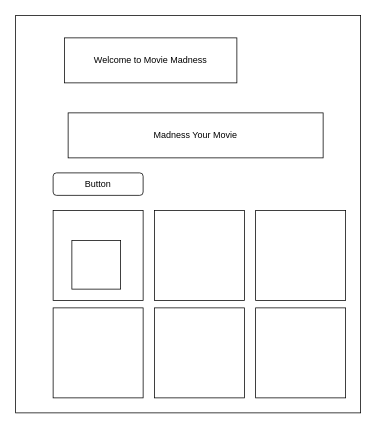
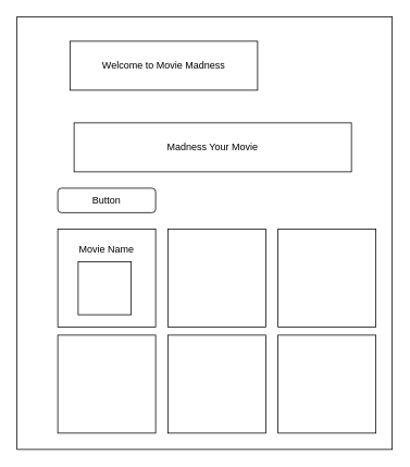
  <mxCell id="0" />
  <mxCell id="1" parent="0" />
  <mxCell id="2" value="" style="rounded=0;whiteSpace=wrap;html=1;" vertex="1" parent="1"><mxGeometry x="20" y="20" width="460" height="530" as="geometry" /></mxCell>
  <mxCell id="3" value="Madness Your Movie" style="rounded=0;whiteSpace=wrap;html=1;" vertex="1" parent="1"><mxGeometry x="90" y="150" width="340" height="60" as="geometry" /></mxCell>
  <mxCell id="4" value="Welcome to Movie Madness" style="rounded=0;whiteSpace=wrap;html=1;" vertex="1" parent="1"><mxGeometry x="85" y="50" width="230" height="60" as="geometry" /></mxCell>
  <mxCell id="5" value="Button" style="rounded=1;whiteSpace=wrap;html=1;" vertex="1" parent="1"><mxGeometry x="70" y="230" width="120" height="30" as="geometry" /></mxCell>
  <mxCell id="6" value="" style="whiteSpace=wrap;html=1;aspect=fixed;" vertex="1" parent="1"><mxGeometry x="70" y="280" width="120" height="120" as="geometry" /></mxCell>
  <mxCell id="7" value="" style="whiteSpace=wrap;html=1;aspect=fixed;" vertex="1" parent="1"><mxGeometry x="205" y="280" width="120" height="120" as="geometry" /></mxCell>
  <mxCell id="8" value="" style="whiteSpace=wrap;html=1;aspect=fixed;" vertex="1" parent="1"><mxGeometry x="340" y="280" width="120" height="120" as="geometry" /></mxCell>
  <mxCell id="9" value="" style="whiteSpace=wrap;html=1;aspect=fixed;" vertex="1" parent="1"><mxGeometry x="70" y="410" width="120" height="120" as="geometry" /></mxCell>
  <mxCell id="10" value="" style="whiteSpace=wrap;html=1;aspect=fixed;" vertex="1" parent="1"><mxGeometry x="205" y="410" width="120" height="120" as="geometry" /></mxCell>
  <mxCell id="11" value="" style="whiteSpace=wrap;html=1;aspect=fixed;" vertex="1" parent="1"><mxGeometry x="340" y="410" width="120" height="120" as="geometry" /></mxCell>
+ <mxCell id="12" value="Movie Name" style="text;html=1;strokeColor=none;fillColor=none;align=center;verticalAlign=middle;whiteSpace=wrap;rounded=0;" vertex="1" parent="1"><mxGeometry x="95" y="290" width="70" height="30" as="geometry" /></mxCell>
  <mxCell id="13" value="" style="whiteSpace=wrap;html=1;aspect=fixed;" vertex="1" parent="1"><mxGeometry x="95" y="320" width="65" height="65" as="geometry" /></mxCell>
